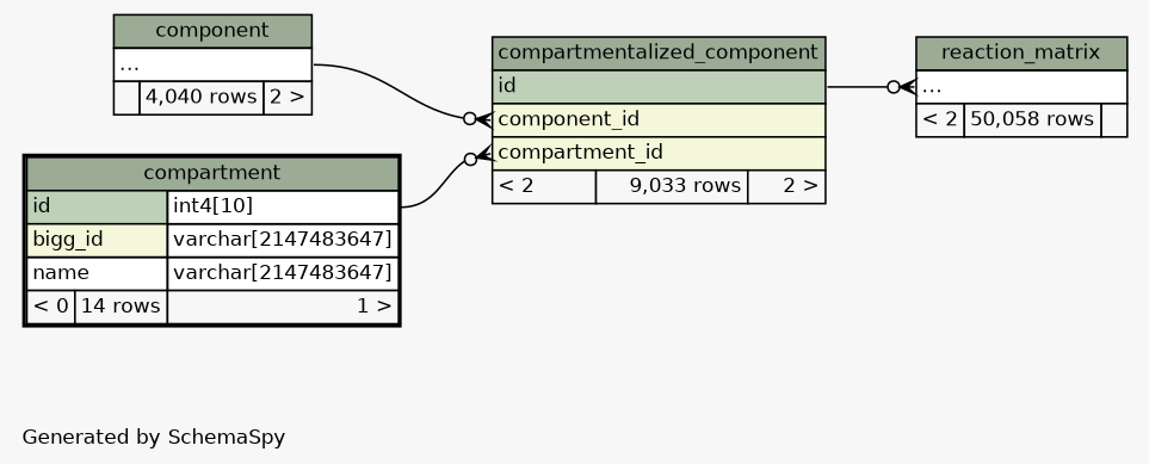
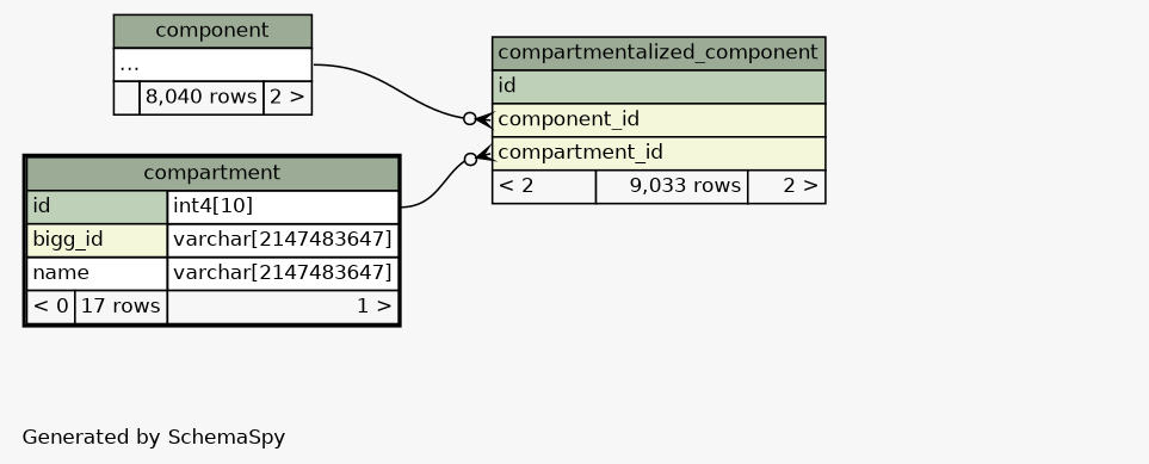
  digraph {
    bgcolor="#f7f7f7"
    fontname=Helvetica
    fontsize=11
    label="\nGenerated by SchemaSpy"
    labeljust=l
    nodesep=0.18
    rankdir=RL
    ranksep=0.46
    node [fontname=Helvetica fontsize=11 shape=plaintext]
    edge [arrowhead=none arrowsize=0.8 arrowtail=crowodot dir=back]
    n1 [label=<     <TABLE BORDER="0" CELLBORDER="1" CELLSPACING="0" BGCOLOR="#ffffff">       <TR><TD COLSPAN="3" BGCOLOR="#9bab96" ALIGN="CENTER">compartmentalized_component</TD></TR>       <TR><TD PORT="id" COLSPAN="3" BGCOLOR="#bed1b8" ALIGN="LEFT">id</TD></TR>       <TR><TD PORT="component_id" COLSPAN="3" BGCOLOR="#f4f7da" ALIGN="LEFT">component_id</TD></TR>       <TR><TD PORT="compartment_id" COLSPAN="3" BGCOLOR="#f4f7da" ALIGN="LEFT">compartment_id</TD></TR>       <TR><TD ALIGN="LEFT" BGCOLOR="#f7f7f7">&lt; 2</TD><TD ALIGN="RIGHT" BGCOLOR="#f7f7f7">9,033 rows</TD><TD ALIGN="RIGHT" BGCOLOR="#f7f7f7">2 &gt;</TD></TR>     </TABLE>>]
-   n2 [label=<     <TABLE BORDER="2" CELLBORDER="1" CELLSPACING="0" BGCOLOR="#ffffff">       <TR><TD COLSPAN="3" BGCOLOR="#9bab96" ALIGN="CENTER">compartment</TD></TR>       <TR><TD PORT="id" COLSPAN="2" BGCOLOR="#bed1b8" ALIGN="LEFT">id</TD><TD PORT="id.type" ALIGN="LEFT">int4[10]</TD></TR>       <TR><TD PORT="bigg_id" COLSPAN="2" BGCOLOR="#f4f7da" ALIGN="LEFT">bigg_id</TD><TD PORT="bigg_id.type" ALIGN="LEFT">varchar[2147483647]</TD></TR>       <TR><TD PORT="name" COLSPAN="2" ALIGN="LEFT">name</TD><TD PORT="name.type" ALIGN="LEFT">varchar[2147483647]</TD></TR>       <TR><TD ALIGN="LEFT" BGCOLOR="#f7f7f7">&lt; 0</TD><TD ALIGN="RIGHT" BGCOLOR="#f7f7f7">14 rows</TD><TD ALIGN="RIGHT" BGCOLOR="#f7f7f7">1 &gt;</TD></TR>     </TABLE>>]
-   n3 [label=<     <TABLE BORDER="0" CELLBORDER="1" CELLSPACING="0" BGCOLOR="#ffffff">       <TR><TD COLSPAN="3" BGCOLOR="#9bab96" ALIGN="CENTER">component</TD></TR>       <TR><TD PORT="elipses" COLSPAN="3" ALIGN="LEFT">...</TD></TR>       <TR><TD ALIGN="LEFT" BGCOLOR="#f7f7f7">  </TD><TD ALIGN="RIGHT" BGCOLOR="#f7f7f7">4,040 rows</TD><TD ALIGN="RIGHT" BGCOLOR="#f7f7f7">2 &gt;</TD></TR>     </TABLE>>]
-   n4 [label=<     <TABLE BORDER="0" CELLBORDER="1" CELLSPACING="0" BGCOLOR="#ffffff">       <TR><TD COLSPAN="3" BGCOLOR="#9bab96" ALIGN="CENTER">reaction_matrix</TD></TR>       <TR><TD PORT="elipses" COLSPAN="3" ALIGN="LEFT">...</TD></TR>       <TR><TD ALIGN="LEFT" BGCOLOR="#f7f7f7">&lt; 2</TD><TD ALIGN="RIGHT" BGCOLOR="#f7f7f7">50,058 rows</TD><TD ALIGN="RIGHT" BGCOLOR="#f7f7f7">  </TD></TR>     </TABLE>>]
+   n2 [label=<     <TABLE BORDER="2" CELLBORDER="1" CELLSPACING="0" BGCOLOR="#ffffff">       <TR><TD COLSPAN="3" BGCOLOR="#9bab96" ALIGN="CENTER">compartment</TD></TR>       <TR><TD PORT="id" COLSPAN="2" BGCOLOR="#bed1b8" ALIGN="LEFT">id</TD><TD PORT="id.type" ALIGN="LEFT">int4[10]</TD></TR>       <TR><TD PORT="bigg_id" COLSPAN="2" BGCOLOR="#f4f7da" ALIGN="LEFT">bigg_id</TD><TD PORT="bigg_id.type" ALIGN="LEFT">varchar[2147483647]</TD></TR>       <TR><TD PORT="name" COLSPAN="2" ALIGN="LEFT">name</TD><TD PORT="name.type" ALIGN="LEFT">varchar[2147483647]</TD></TR>       <TR><TD ALIGN="LEFT" BGCOLOR="#f7f7f7">&lt; 0</TD><TD ALIGN="RIGHT" BGCOLOR="#f7f7f7">17 rows</TD><TD ALIGN="RIGHT" BGCOLOR="#f7f7f7">1 &gt;</TD></TR>     </TABLE>>]
+   n3 [label=<     <TABLE BORDER="0" CELLBORDER="1" CELLSPACING="0" BGCOLOR="#ffffff">       <TR><TD COLSPAN="3" BGCOLOR="#9bab96" ALIGN="CENTER">component</TD></TR>       <TR><TD PORT="elipses" COLSPAN="3" ALIGN="LEFT">...</TD></TR>       <TR><TD ALIGN="LEFT" BGCOLOR="#f7f7f7">  </TD><TD ALIGN="RIGHT" BGCOLOR="#f7f7f7">8,040 rows</TD><TD ALIGN="RIGHT" BGCOLOR="#f7f7f7">2 &gt;</TD></TR>     </TABLE>>]
    n1 -> n2 [headport="id.type:e" tailport="compartment_id:w"]
    n1 -> n3 [headport="elipses:e" tailport="component_id:w"]
-   n4 -> n1 [headport="id:e" tailport="elipses:w"]
  }
